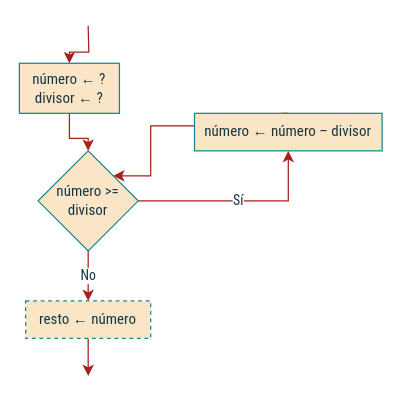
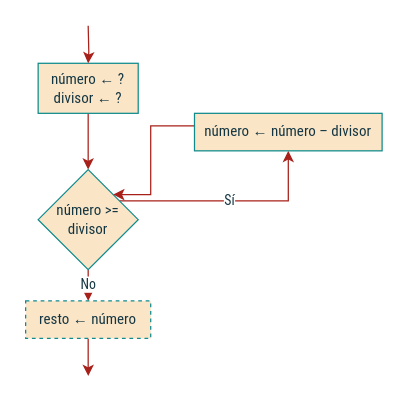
  <mxCell id="0" />
  <mxCell id="1" parent="0" />
  <mxCell id="2" style="edgeStyle=orthogonalEdgeStyle;rounded=0;orthogonalLoop=1;jettySize=auto;html=1;exitX=0.5;exitY=1;exitDx=0;exitDy=0;labelBackgroundColor=#DAD2D8;strokeColor=#A8201A;fontColor=#143642;fontFamily=Roboto Condensed;fontSource=https%3A%2F%2Ffonts.googleapis.com%2Fcss%3Ffamily%3DRoboto%2BCondensed;" edge="1" parent="1" source="3" target="6"><mxGeometry relative="1" as="geometry" /></mxCell>
- <mxCell id="3" value="&lt;div&gt;número ← ?&lt;/div&gt;&lt;div&gt;divisor ← ?&lt;br&gt;&lt;/div&gt;" style="rounded=0;whiteSpace=wrap;html=1;fillColor=#FAE5C7;strokeColor=#0F8B8D;fontColor=#143642;fontFamily=Roboto Condensed;fontSource=https%3A%2F%2Ffonts.googleapis.com%2Fcss%3Ffamily%3DRoboto%2BCondensed;" vertex="1" parent="1"><mxGeometry x="15" y="50" width="80" height="40" as="geometry" /></mxCell>
+ <mxCell id="3" value="&lt;div&gt;número ← ?&lt;/div&gt;&lt;div&gt;divisor ← ?&lt;br&gt;&lt;/div&gt;" style="rounded=0;whiteSpace=wrap;html=1;fillColor=#FAE5C7;strokeColor=#0F8B8D;fontColor=#143642;fontFamily=Roboto Condensed;fontSource=https%3A%2F%2Ffonts.googleapis.com%2Fcss%3Ffamily%3DRoboto%2BCondensed;" vertex="1" parent="1"><mxGeometry x="30" y="50" width="80" height="40" as="geometry" /></mxCell>
  <mxCell id="4" value="Sí" style="edgeStyle=orthogonalEdgeStyle;rounded=0;orthogonalLoop=1;jettySize=auto;html=1;labelBackgroundColor=default;strokeColor=#A8201A;fontColor=#143642;fontFamily=Roboto Condensed;fontSource=https%3A%2F%2Ffonts.googleapis.com%2Fcss%3Ffamily%3DRoboto%2BCondensed;spacing=4;" edge="1" parent="1" source="6" target="9"><mxGeometry relative="1" as="geometry"><Array as="points"><mxPoint x="140" y="160" /><mxPoint x="140" y="160" /></Array></mxGeometry></mxCell>
  <mxCell id="5" value="No" style="edgeStyle=orthogonalEdgeStyle;rounded=0;orthogonalLoop=1;jettySize=auto;html=1;labelBackgroundColor=default;strokeColor=#A8201A;fontColor=#143642;fontFamily=Roboto Condensed;fontSource=https%3A%2F%2Ffonts.googleapis.com%2Fcss%3Ffamily%3DRoboto%2BCondensed;spacing=5;" edge="1" parent="1" source="6" target="11"><mxGeometry relative="1" as="geometry" /></mxCell>
- <mxCell id="6" value="número &amp;gt;= divisor" style="rhombus;whiteSpace=wrap;html=1;fillColor=#FAE5C7;strokeColor=#0F8B8D;fontColor=#143642;fontFamily=Roboto Condensed;fontSource=https%3A%2F%2Ffonts.googleapis.com%2Fcss%3Ffamily%3DRoboto%2BCondensed;" vertex="1" parent="1"><mxGeometry x="30" y="120" width="80" height="80" as="geometry" /></mxCell>
+ <mxCell id="6" value="número &amp;gt;= divisor" style="rhombus;whiteSpace=wrap;html=1;fillColor=#FAE5C7;strokeColor=#0F8B8D;fontColor=#143642;fontFamily=Roboto Condensed;fontSource=https%3A%2F%2Ffonts.googleapis.com%2Fcss%3Ffamily%3DRoboto%2BCondensed;" vertex="1" parent="1"><mxGeometry x="30" y="135" width="80" height="80" as="geometry" /></mxCell>
  <mxCell id="7" style="edgeStyle=orthogonalEdgeStyle;rounded=0;orthogonalLoop=1;jettySize=auto;html=1;exitX=0.5;exitY=1;exitDx=0;exitDy=0;labelBackgroundColor=#DAD2D8;strokeColor=#A8201A;fontColor=#143642;fontFamily=Roboto Condensed;fontSource=https%3A%2F%2Ffonts.googleapis.com%2Fcss%3Ffamily%3DRoboto%2BCondensed;" edge="1" parent="1" target="3"><mxGeometry relative="1" as="geometry"><mxPoint x="70" y="20" as="sourcePoint" /></mxGeometry></mxCell>
  <mxCell id="8" style="edgeStyle=orthogonalEdgeStyle;rounded=0;orthogonalLoop=1;jettySize=auto;html=1;entryX=1;entryY=0;entryDx=0;entryDy=0;exitX=0.5;exitY=0;exitDx=0;exitDy=0;labelBackgroundColor=#DAD2D8;strokeColor=#A8201A;fontColor=#143642;fontFamily=Roboto Condensed;fontSource=https%3A%2F%2Ffonts.googleapis.com%2Fcss%3Ffamily%3DRoboto%2BCondensed;" edge="1" parent="1" source="9" target="6"><mxGeometry relative="1" as="geometry"><mxPoint x="290" y="235" as="sourcePoint" /><Array as="points"><mxPoint x="225" y="100" /><mxPoint x="120" y="100" /><mxPoint x="120" y="140" /></Array></mxGeometry></mxCell>
  <mxCell id="9" value="número ← número – divisor" style="rounded=0;whiteSpace=wrap;html=1;fillColor=#FAE5C7;strokeColor=#0F8B8D;fontColor=#143642;fontFamily=Roboto Condensed;fontSource=https%3A%2F%2Ffonts.googleapis.com%2Fcss%3Ffamily%3DRoboto%2BCondensed;" vertex="1" parent="1"><mxGeometry x="155" y="90" width="150" height="30" as="geometry" /></mxCell>
  <mxCell id="10" style="edgeStyle=orthogonalEdgeStyle;rounded=0;orthogonalLoop=1;jettySize=auto;html=1;labelBackgroundColor=#DAD2D8;strokeColor=#A8201A;fontColor=#143642;fontFamily=Roboto Condensed;fontSource=https%3A%2F%2Ffonts.googleapis.com%2Fcss%3Ffamily%3DRoboto%2BCondensed;" edge="1" parent="1" source="11"><mxGeometry relative="1" as="geometry"><mxPoint x="70.034" y="300" as="targetPoint" /></mxGeometry></mxCell>
  <mxCell id="11" value="&lt;div&gt;resto ← número&lt;/div&gt;" style="whiteSpace=wrap;html=1;fillColor=#FAE5C7;strokeColor=#0F8B8D;fontColor=#143642;fontFamily=Roboto Condensed;fontSource=https%3A%2F%2Ffonts.googleapis.com%2Fcss%3Ffamily%3DRoboto%2BCondensed;dashed=1;" vertex="1" parent="1"><mxGeometry x="20" y="240" width="100" height="30" as="geometry" /></mxCell>
